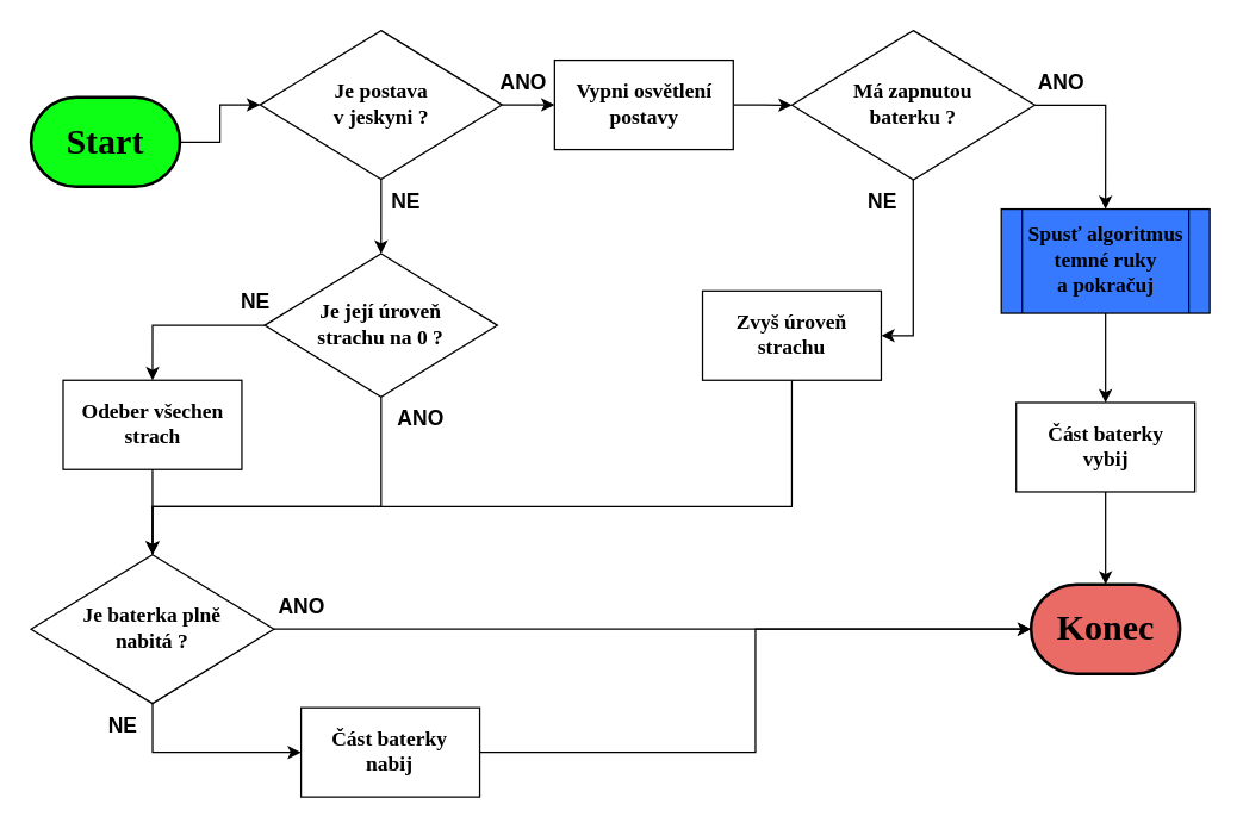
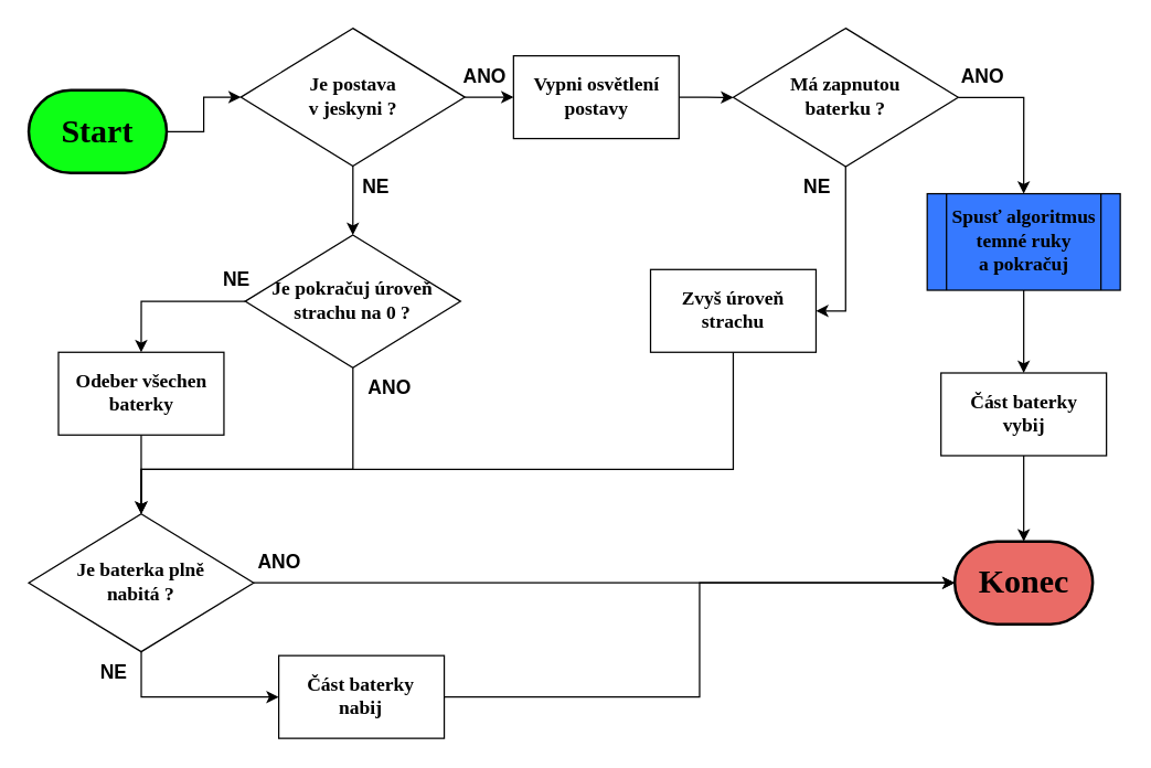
  <mxCell id="0" />
  <mxCell id="1" parent="0" />
  <mxCell id="2" style="edgeStyle=orthogonalEdgeStyle;rounded=0;orthogonalLoop=1;jettySize=auto;html=1;entryX=0;entryY=0.5;entryDx=0;entryDy=0;" edge="1" parent="1" source="4" target="31"><mxGeometry relative="1" as="geometry" /></mxCell>
  <mxCell id="3" style="edgeStyle=orthogonalEdgeStyle;rounded=0;orthogonalLoop=1;jettySize=auto;html=1;entryX=0.5;entryY=0;entryDx=0;entryDy=0;" edge="1" parent="1" source="4" target="16"><mxGeometry relative="1" as="geometry" /></mxCell>
  <mxCell id="4" value="&lt;font face=&quot;Verdana&quot; style=&quot;font-size: 14px;&quot;&gt;&lt;b&gt;Je postava &lt;br&gt;v jeskyni ?&lt;/b&gt;&lt;/font&gt;" style="rhombus;whiteSpace=wrap;html=1;" parent="1" vertex="1"><mxGeometry x="173.81" y="20" width="162.5" height="100" as="geometry" /></mxCell>
  <mxCell id="5" style="edgeStyle=orthogonalEdgeStyle;rounded=0;orthogonalLoop=1;jettySize=auto;html=1;entryX=0.5;entryY=0;entryDx=0;entryDy=0;" parent="1" source="6" target="25" edge="1"><mxGeometry relative="1" as="geometry" /></mxCell>
- <mxCell id="6" value="&lt;font face=&quot;Verdana&quot; style=&quot;font-size: 14px;&quot;&gt;&lt;b&gt;Odeber všechen&lt;br&gt;strach&lt;/b&gt;&lt;/font&gt;" style="rounded=0;whiteSpace=wrap;html=1;" parent="1" vertex="1"><mxGeometry x="41.56" y="255" width="120" height="60" as="geometry" /></mxCell>
+ <mxCell id="6" value="&lt;font face=&quot;Verdana&quot; style=&quot;font-size: 14px;&quot;&gt;&lt;b&gt;Odeber všechen&lt;br&gt;baterky&lt;/b&gt;&lt;/font&gt;" style="rounded=0;whiteSpace=wrap;html=1;" parent="1" vertex="1"><mxGeometry x="41.56" y="255" width="120" height="60" as="geometry" /></mxCell>
  <mxCell id="7" style="edgeStyle=orthogonalEdgeStyle;rounded=0;orthogonalLoop=1;jettySize=auto;html=1;entryX=0;entryY=0.5;entryDx=0;entryDy=0;" edge="1" parent="1" source="8" target="4"><mxGeometry relative="1" as="geometry" /></mxCell>
  <mxCell id="8" value="&lt;font face=&quot;Verdana&quot; style=&quot;font-size: 24px;&quot;&gt;&lt;b&gt;Start&lt;/b&gt;&lt;/font&gt;" style="strokeWidth=2;html=1;shape=mxgraph.flowchart.terminator;whiteSpace=wrap;fillColor=#0DFF15;" parent="1" vertex="1"><mxGeometry x="20" y="65" width="100" height="60" as="geometry" /></mxCell>
  <mxCell id="9" value="&lt;font style=&quot;font-size: 14px;&quot;&gt;&lt;b&gt;NE&lt;/b&gt;&lt;/font&gt;" style="text;html=1;align=center;verticalAlign=middle;whiteSpace=wrap;rounded=0;" parent="1" vertex="1"><mxGeometry x="241.56" y="120.39" width="60" height="30" as="geometry" /></mxCell>
  <mxCell id="10" style="edgeStyle=orthogonalEdgeStyle;rounded=0;orthogonalLoop=1;jettySize=auto;html=1;entryX=0.5;entryY=0;entryDx=0;entryDy=0;" edge="1" parent="1" source="12" target="33"><mxGeometry relative="1" as="geometry"><Array as="points"><mxPoint x="741.56" y="70" /></Array></mxGeometry></mxCell>
  <mxCell id="11" style="edgeStyle=orthogonalEdgeStyle;rounded=0;orthogonalLoop=1;jettySize=auto;html=1;entryX=1;entryY=0.5;entryDx=0;entryDy=0;" edge="1" parent="1" source="12" target="22"><mxGeometry relative="1" as="geometry" /></mxCell>
  <mxCell id="12" value="&lt;font face=&quot;Verdana&quot;&gt;&lt;span style=&quot;font-size: 14px;&quot;&gt;&lt;b&gt;Má zapnutou&lt;br&gt;baterku ?&lt;/b&gt;&lt;/span&gt;&lt;/font&gt;" style="rhombus;whiteSpace=wrap;html=1;" parent="1" vertex="1"><mxGeometry x="530.93" y="20" width="163.13" height="100.39" as="geometry" /></mxCell>
  <mxCell id="13" value="&lt;font style=&quot;font-size: 14px;&quot;&gt;&lt;b&gt;ANO&lt;/b&gt;&lt;/font&gt;" style="text;html=1;align=center;verticalAlign=middle;whiteSpace=wrap;rounded=0;" parent="1" vertex="1"><mxGeometry x="321.31" y="40" width="60" height="30" as="geometry" /></mxCell>
  <mxCell id="14" style="edgeStyle=orthogonalEdgeStyle;rounded=0;orthogonalLoop=1;jettySize=auto;html=1;entryX=0.5;entryY=0;entryDx=0;entryDy=0;" parent="1" source="16" target="6" edge="1"><mxGeometry relative="1" as="geometry" /></mxCell>
  <mxCell id="15" style="edgeStyle=orthogonalEdgeStyle;rounded=0;orthogonalLoop=1;jettySize=auto;html=1;entryX=0.5;entryY=0;entryDx=0;entryDy=0;" edge="1" parent="1" source="16" target="25"><mxGeometry relative="1" as="geometry"><Array as="points"><mxPoint x="255.56" y="340" /><mxPoint x="101.56" y="340" /></Array></mxGeometry></mxCell>
- <mxCell id="16" value="&lt;font face=&quot;Verdana&quot;&gt;&lt;span style=&quot;font-size: 14px;&quot;&gt;&lt;b&gt;Je její úroveň&lt;br&gt;strachu na 0 ?&lt;/b&gt;&lt;/span&gt;&lt;/font&gt;" style="rhombus;whiteSpace=wrap;html=1;" parent="1" vertex="1"><mxGeometry x="176.94" y="170" width="156.25" height="96.15" as="geometry" /></mxCell>
+ <mxCell id="16" value="&lt;font face=&quot;Verdana&quot;&gt;&lt;span style=&quot;font-size: 14px;&quot;&gt;&lt;b&gt;Je pokračuj úroveň&lt;br&gt;strachu na 0 ?&lt;/b&gt;&lt;/span&gt;&lt;/font&gt;" style="rhombus;whiteSpace=wrap;html=1;" parent="1" vertex="1"><mxGeometry x="176.94" y="170" width="156.25" height="96.15" as="geometry" /></mxCell>
  <mxCell id="17" value="&lt;font face=&quot;Verdana&quot; style=&quot;font-size: 24px;&quot;&gt;&lt;b&gt;Konec&lt;/b&gt;&lt;/font&gt;" style="strokeWidth=2;html=1;shape=mxgraph.flowchart.terminator;whiteSpace=wrap;fillColor=#EA6B66;" parent="1" vertex="1"><mxGeometry x="691.56" y="392.19" width="100" height="60" as="geometry" /></mxCell>
  <mxCell id="18" value="&lt;font style=&quot;font-size: 14px;&quot;&gt;&lt;b&gt;ANO&lt;/b&gt;&lt;/font&gt;" style="text;html=1;align=center;verticalAlign=middle;whiteSpace=wrap;rounded=0;" parent="1" vertex="1"><mxGeometry x="251.56" y="266.15" width="60" height="30" as="geometry" /></mxCell>
  <mxCell id="19" value="&lt;font style=&quot;font-size: 14px;&quot;&gt;&lt;b&gt;NE&lt;/b&gt;&lt;/font&gt;" style="text;html=1;align=center;verticalAlign=middle;whiteSpace=wrap;rounded=0;" parent="1" vertex="1"><mxGeometry x="141.31" y="187" width="60" height="30" as="geometry" /></mxCell>
  <mxCell id="20" value="&lt;font style=&quot;font-size: 14px;&quot;&gt;&lt;b&gt;ANO&lt;/b&gt;&lt;/font&gt;" style="text;html=1;align=center;verticalAlign=middle;whiteSpace=wrap;rounded=0;" parent="1" vertex="1"><mxGeometry x="681.56" y="40" width="60" height="30" as="geometry" /></mxCell>
  <mxCell id="21" style="edgeStyle=orthogonalEdgeStyle;rounded=0;orthogonalLoop=1;jettySize=auto;html=1;entryX=0.5;entryY=0;entryDx=0;entryDy=0;" edge="1" parent="1" source="22" target="25"><mxGeometry relative="1" as="geometry"><Array as="points"><mxPoint x="530.56" y="340" /><mxPoint x="101.56" y="340" /></Array></mxGeometry></mxCell>
  <mxCell id="22" value="&lt;font face=&quot;Verdana&quot;&gt;&lt;span style=&quot;font-size: 14px;&quot;&gt;&lt;b&gt;Zvyš úroveň strachu&lt;/b&gt;&lt;/span&gt;&lt;/font&gt;" style="rounded=0;whiteSpace=wrap;html=1;" parent="1" vertex="1"><mxGeometry x="470.93" y="195" width="120" height="60" as="geometry" /></mxCell>
  <mxCell id="23" value="&lt;font style=&quot;font-size: 14px;&quot;&gt;&lt;b&gt;NE&lt;/b&gt;&lt;/font&gt;" style="text;html=1;align=center;verticalAlign=middle;whiteSpace=wrap;rounded=0;" parent="1" vertex="1"><mxGeometry x="561.56" y="120.39" width="60" height="30" as="geometry" /></mxCell>
  <mxCell id="24" style="edgeStyle=orthogonalEdgeStyle;rounded=0;orthogonalLoop=1;jettySize=auto;html=1;entryX=0;entryY=0.5;entryDx=0;entryDy=0;" edge="1" parent="1" source="25" target="26"><mxGeometry relative="1" as="geometry"><Array as="points"><mxPoint x="101.56" y="505" /><mxPoint x="201.56" y="505" /></Array></mxGeometry></mxCell>
  <mxCell id="25" value="&lt;font face=&quot;Verdana&quot;&gt;&lt;span style=&quot;font-size: 14px;&quot;&gt;&lt;b&gt;Je baterka plně&lt;br&gt;nabitá ?&lt;/b&gt;&lt;/span&gt;&lt;/font&gt;" style="rhombus;whiteSpace=wrap;html=1;" parent="1" vertex="1"><mxGeometry x="20" y="372.19" width="163.12" height="100" as="geometry" /></mxCell>
  <mxCell id="26" value="&lt;font face=&quot;Verdana&quot;&gt;&lt;span style=&quot;font-size: 14px;&quot;&gt;&lt;b&gt;Část baterky&lt;/b&gt;&lt;/span&gt;&lt;/font&gt;&lt;div&gt;&lt;font face=&quot;Verdana&quot;&gt;&lt;span style=&quot;font-size: 14px;&quot;&gt;&lt;b&gt;nabij&lt;/b&gt;&lt;/span&gt;&lt;/font&gt;&lt;/div&gt;" style="rounded=0;whiteSpace=wrap;html=1;" parent="1" vertex="1"><mxGeometry x="201.31" y="475" width="120" height="60" as="geometry" /></mxCell>
  <mxCell id="27" value="&lt;font style=&quot;font-size: 14px;&quot;&gt;&lt;b&gt;NE&lt;/b&gt;&lt;/font&gt;" style="text;html=1;align=center;verticalAlign=middle;whiteSpace=wrap;rounded=0;" parent="1" vertex="1"><mxGeometry x="51.56" y="472.19" width="60" height="30" as="geometry" /></mxCell>
  <mxCell id="28" value="&lt;font style=&quot;font-size: 14px;&quot;&gt;&lt;b&gt;ANO&lt;/b&gt;&lt;/font&gt;" style="text;html=1;align=center;verticalAlign=middle;whiteSpace=wrap;rounded=0;" parent="1" vertex="1"><mxGeometry x="171.56" y="392.19" width="60" height="30" as="geometry" /></mxCell>
  <mxCell id="29" value="&lt;font face=&quot;Verdana&quot;&gt;&lt;span style=&quot;font-size: 14px;&quot;&gt;&lt;b&gt;Část baterky&lt;/b&gt;&lt;/span&gt;&lt;/font&gt;&lt;div&gt;&lt;font face=&quot;Verdana&quot;&gt;&lt;span style=&quot;font-size: 14px;&quot;&gt;&lt;b&gt;vybij&lt;/b&gt;&lt;/span&gt;&lt;/font&gt;&lt;/div&gt;" style="rounded=0;whiteSpace=wrap;html=1;" parent="1" vertex="1"><mxGeometry x="681.56" y="270" width="120" height="60" as="geometry" /></mxCell>
  <mxCell id="30" style="edgeStyle=orthogonalEdgeStyle;rounded=0;orthogonalLoop=1;jettySize=auto;html=1;entryX=0;entryY=0.5;entryDx=0;entryDy=0;" edge="1" parent="1" source="31" target="12"><mxGeometry relative="1" as="geometry" /></mxCell>
  <mxCell id="31" value="&lt;font face=&quot;Verdana&quot;&gt;&lt;span style=&quot;font-size: 14px;&quot;&gt;&lt;b&gt;Vypni osvětlení&lt;br&gt;postavy&lt;/b&gt;&lt;/span&gt;&lt;/font&gt;" style="rounded=0;whiteSpace=wrap;html=1;" parent="1" vertex="1"><mxGeometry x="371.56" y="40" width="120" height="60" as="geometry" /></mxCell>
  <mxCell id="32" style="edgeStyle=orthogonalEdgeStyle;rounded=0;orthogonalLoop=1;jettySize=auto;html=1;entryX=0.5;entryY=0;entryDx=0;entryDy=0;" edge="1" parent="1" source="33" target="29"><mxGeometry relative="1" as="geometry" /></mxCell>
  <mxCell id="33" value="&lt;span style=&quot;font-family: Verdana; font-size: 14px;&quot;&gt;&lt;b&gt;Spusť algoritmus temné ruky&lt;br&gt;a pokračuj&lt;/b&gt;&lt;/span&gt;" style="shape=process;whiteSpace=wrap;html=1;backgroundOutline=1;fillColor=#3679FF;" parent="1" vertex="1"><mxGeometry x="671.56" y="140" width="140" height="70" as="geometry" /></mxCell>
  <mxCell id="34" style="edgeStyle=orthogonalEdgeStyle;rounded=0;orthogonalLoop=1;jettySize=auto;html=1;entryX=0.5;entryY=0;entryDx=0;entryDy=0;entryPerimeter=0;" edge="1" parent="1" source="29" target="17"><mxGeometry relative="1" as="geometry" /></mxCell>
  <mxCell id="35" style="edgeStyle=orthogonalEdgeStyle;rounded=0;orthogonalLoop=1;jettySize=auto;html=1;entryX=0;entryY=0.5;entryDx=0;entryDy=0;entryPerimeter=0;" edge="1" parent="1" source="25" target="17"><mxGeometry relative="1" as="geometry" /></mxCell>
  <mxCell id="36" style="edgeStyle=orthogonalEdgeStyle;rounded=0;orthogonalLoop=1;jettySize=auto;html=1;entryX=0;entryY=0.5;entryDx=0;entryDy=0;entryPerimeter=0;" edge="1" parent="1" source="26" target="17"><mxGeometry relative="1" as="geometry" /></mxCell>
